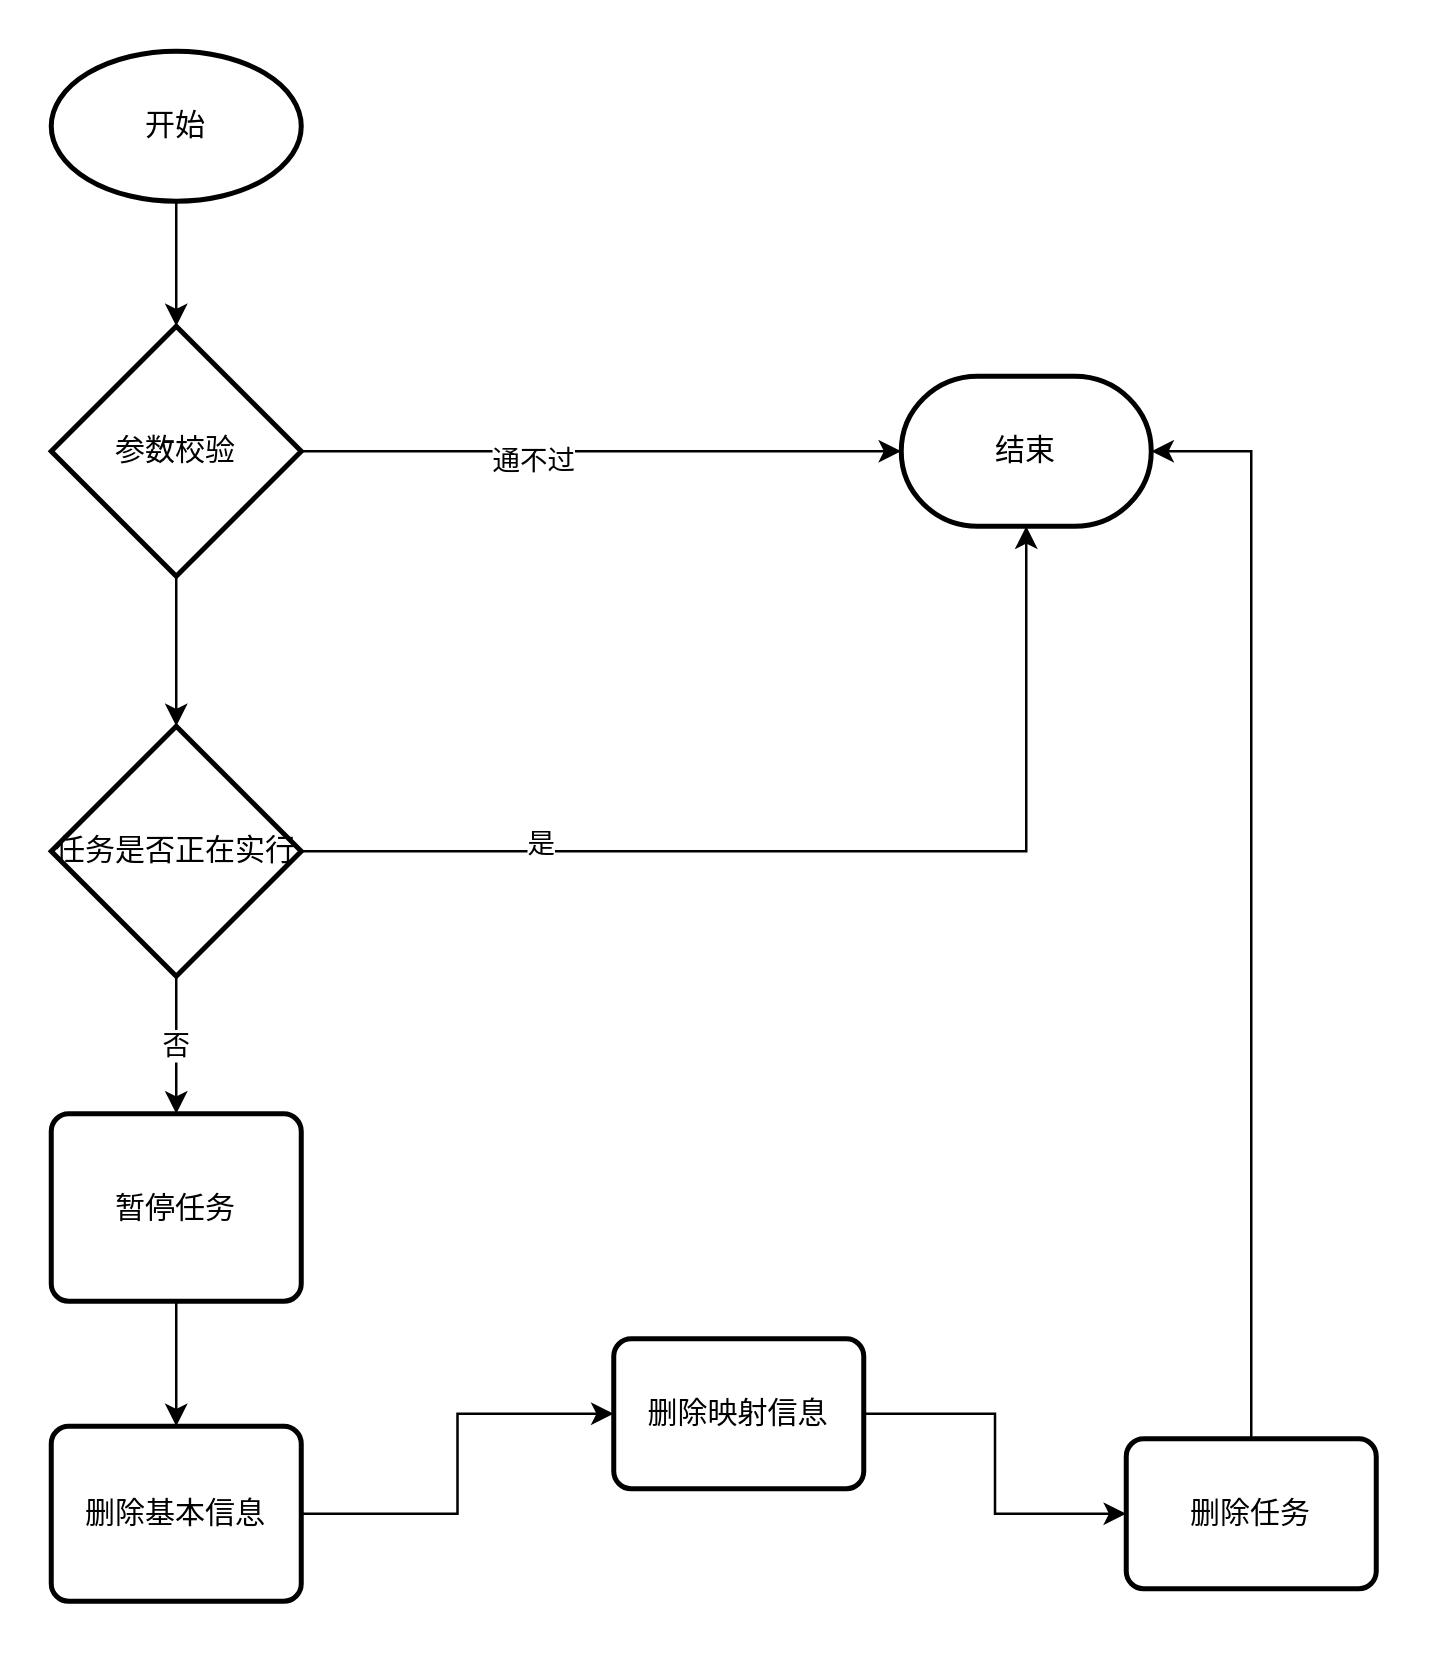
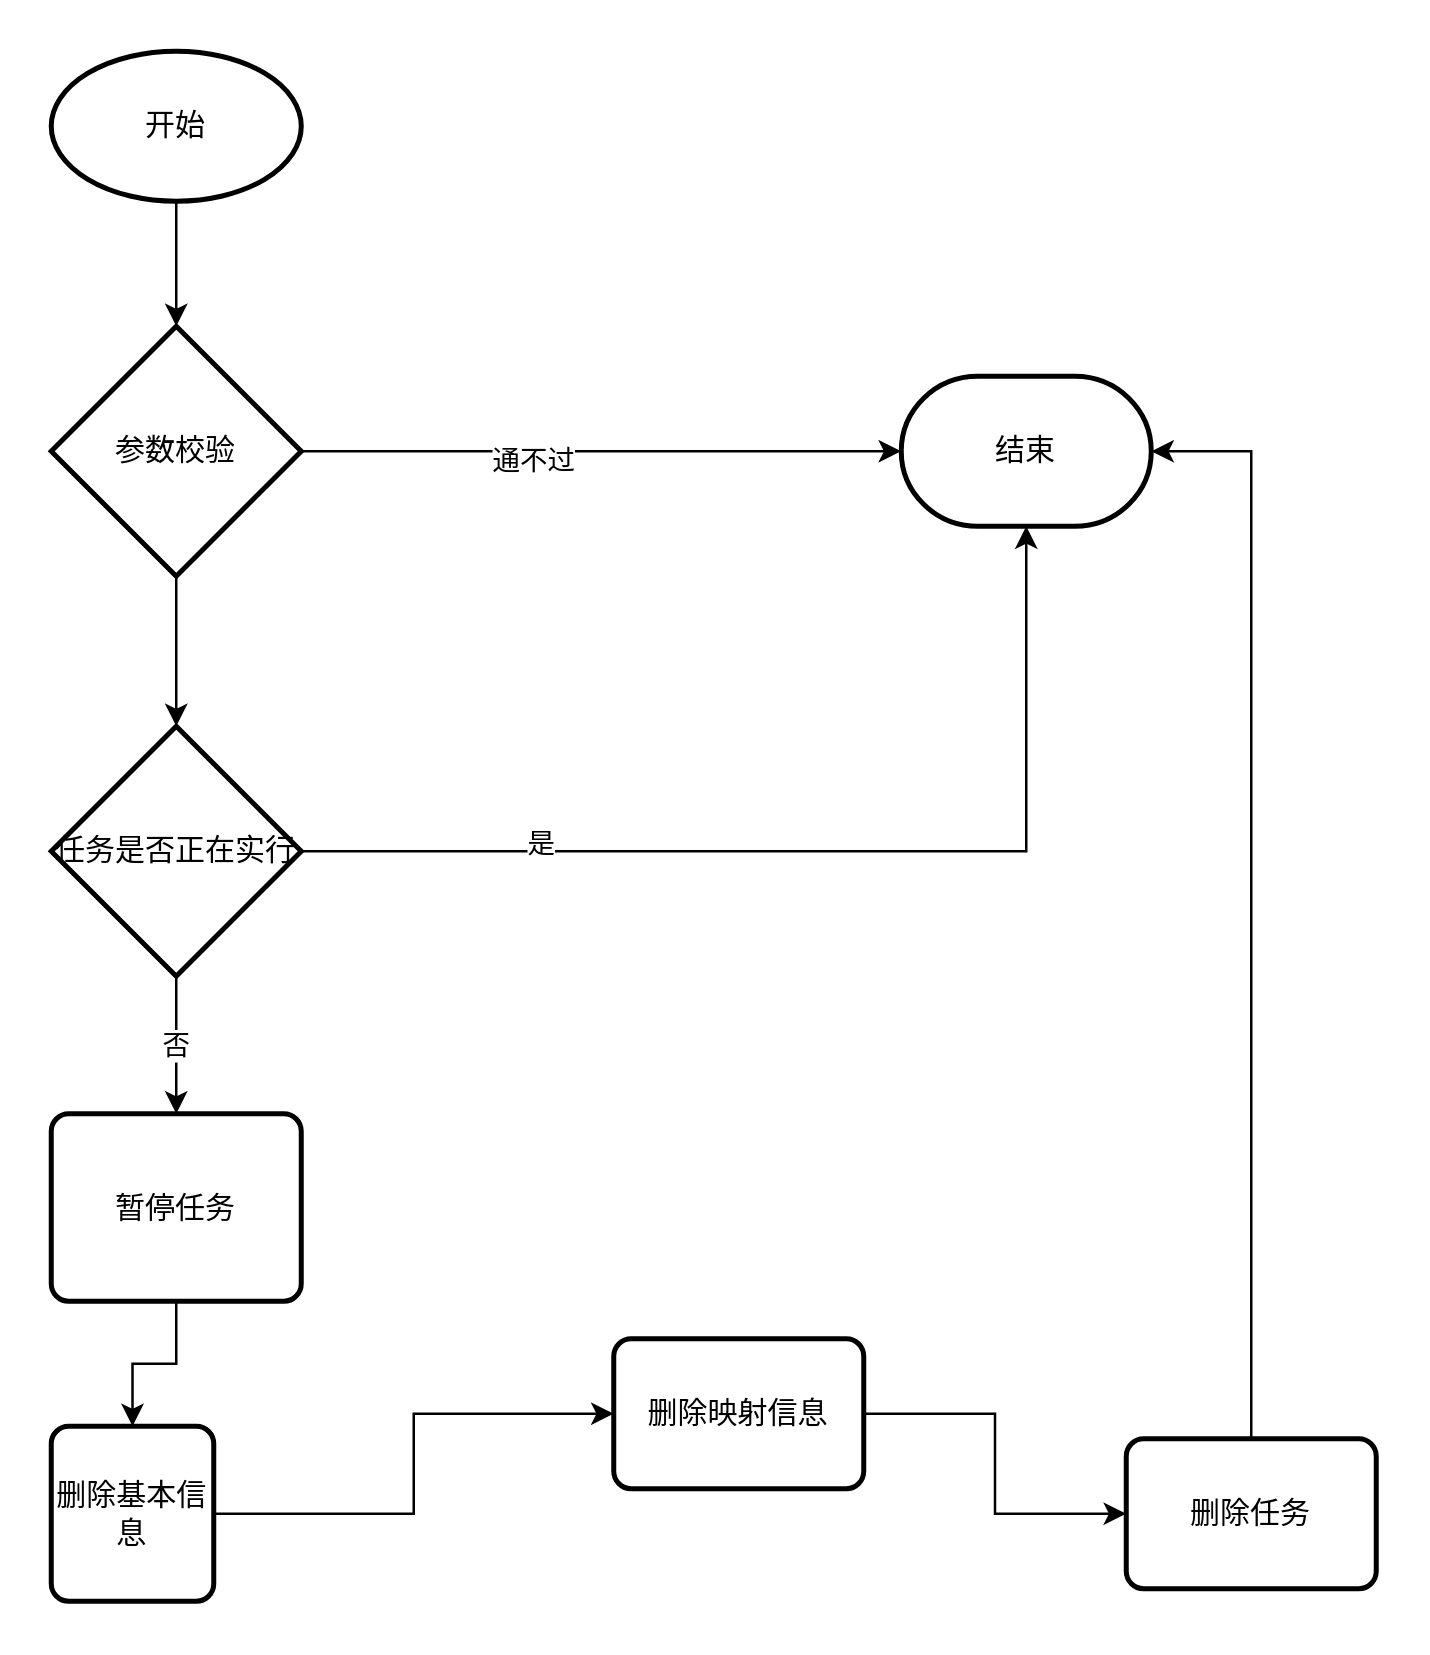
  <mxCell id="0" />
  <mxCell id="1" parent="0" />
  <mxCell id="2" value="" style="edgeStyle=orthogonalEdgeStyle;rounded=0;orthogonalLoop=1;jettySize=auto;html=1;" edge="1" parent="1" source="3" target="7"><mxGeometry relative="1" as="geometry" /></mxCell>
  <mxCell id="3" value="开始" style="strokeWidth=2;html=1;shape=mxgraph.flowchart.start_1;whiteSpace=wrap;" vertex="1" parent="1"><mxGeometry x="20" y="20" width="100" height="60" as="geometry" /></mxCell>
  <mxCell id="4" style="edgeStyle=orthogonalEdgeStyle;rounded=0;orthogonalLoop=1;jettySize=auto;html=1;" edge="1" parent="1" source="7" target="8"><mxGeometry relative="1" as="geometry" /></mxCell>
  <mxCell id="5" value="通不过" style="edgeLabel;html=1;align=center;verticalAlign=middle;resizable=0;points=[];" vertex="1" connectable="0" parent="4"><mxGeometry x="-0.23" y="-3" relative="1" as="geometry"><mxPoint as="offset" /></mxGeometry></mxCell>
  <mxCell id="6" style="edgeStyle=orthogonalEdgeStyle;rounded=0;orthogonalLoop=1;jettySize=auto;html=1;" edge="1" parent="1" source="7" target="12"><mxGeometry relative="1" as="geometry" /></mxCell>
  <mxCell id="7" value="参数校验" style="strokeWidth=2;html=1;shape=mxgraph.flowchart.decision;whiteSpace=wrap;" vertex="1" parent="1"><mxGeometry x="20" y="130" width="100" height="100" as="geometry" /></mxCell>
  <mxCell id="8" value="结束" style="strokeWidth=2;html=1;shape=mxgraph.flowchart.terminator;whiteSpace=wrap;" vertex="1" parent="1"><mxGeometry x="360" y="150" width="100" height="60" as="geometry" /></mxCell>
  <mxCell id="9" style="edgeStyle=orthogonalEdgeStyle;rounded=0;orthogonalLoop=1;jettySize=auto;html=1;entryX=0.5;entryY=1;entryDx=0;entryDy=0;entryPerimeter=0;" edge="1" parent="1" source="12" target="8"><mxGeometry relative="1" as="geometry" /></mxCell>
  <mxCell id="10" value="是" style="edgeLabel;html=1;align=center;verticalAlign=middle;resizable=0;points=[];" vertex="1" connectable="0" parent="9"><mxGeometry x="-0.546" y="4" relative="1" as="geometry"><mxPoint as="offset" /></mxGeometry></mxCell>
  <mxCell id="11" value="否" style="edgeStyle=orthogonalEdgeStyle;rounded=0;orthogonalLoop=1;jettySize=auto;html=1;" edge="1" parent="1" source="12" target="14"><mxGeometry relative="1" as="geometry" /></mxCell>
  <mxCell id="12" value="任务是否正在实行" style="strokeWidth=2;html=1;shape=mxgraph.flowchart.decision;whiteSpace=wrap;" vertex="1" parent="1"><mxGeometry x="20" y="290" width="100" height="100" as="geometry" /></mxCell>
  <mxCell id="13" style="edgeStyle=orthogonalEdgeStyle;rounded=0;orthogonalLoop=1;jettySize=auto;html=1;entryX=0.5;entryY=0;entryDx=0;entryDy=0;" edge="1" parent="1" source="14" target="16"><mxGeometry relative="1" as="geometry" /></mxCell>
  <mxCell id="14" value="暂停任务" style="rounded=1;whiteSpace=wrap;html=1;absoluteArcSize=1;arcSize=14;strokeWidth=2;" vertex="1" parent="1"><mxGeometry x="20" y="445" width="100" height="75" as="geometry" /></mxCell>
  <mxCell id="15" style="edgeStyle=orthogonalEdgeStyle;rounded=0;orthogonalLoop=1;jettySize=auto;html=1;" edge="1" parent="1" source="16" target="18"><mxGeometry relative="1" as="geometry" /></mxCell>
- <mxCell id="16" value="删除基本信息" style="rounded=1;whiteSpace=wrap;html=1;absoluteArcSize=1;arcSize=14;strokeWidth=2;" vertex="1" parent="1"><mxGeometry x="20" y="570" width="100" height="70" as="geometry" /></mxCell>
+ <mxCell id="16" value="删除基本信息" style="rounded=1;whiteSpace=wrap;html=1;absoluteArcSize=1;arcSize=14;strokeWidth=2;" vertex="1" parent="1"><mxGeometry x="20" y="570" width="65" height="70" as="geometry" /></mxCell>
  <mxCell id="17" style="edgeStyle=orthogonalEdgeStyle;rounded=0;orthogonalLoop=1;jettySize=auto;html=1;entryX=0;entryY=0.5;entryDx=0;entryDy=0;" edge="1" parent="1" source="18" target="20"><mxGeometry relative="1" as="geometry" /></mxCell>
  <mxCell id="18" value="删除映射信息" style="rounded=1;whiteSpace=wrap;html=1;absoluteArcSize=1;arcSize=14;strokeWidth=2;" vertex="1" parent="1"><mxGeometry x="245" y="535" width="100" height="60" as="geometry" /></mxCell>
  <mxCell id="19" style="edgeStyle=orthogonalEdgeStyle;rounded=0;orthogonalLoop=1;jettySize=auto;html=1;entryX=1;entryY=0.5;entryDx=0;entryDy=0;entryPerimeter=0;" edge="1" parent="1" source="20" target="8"><mxGeometry relative="1" as="geometry" /></mxCell>
  <mxCell id="20" value="删除任务" style="rounded=1;whiteSpace=wrap;html=1;absoluteArcSize=1;arcSize=14;strokeWidth=2;" vertex="1" parent="1"><mxGeometry x="450" y="575" width="100" height="60" as="geometry" /></mxCell>
